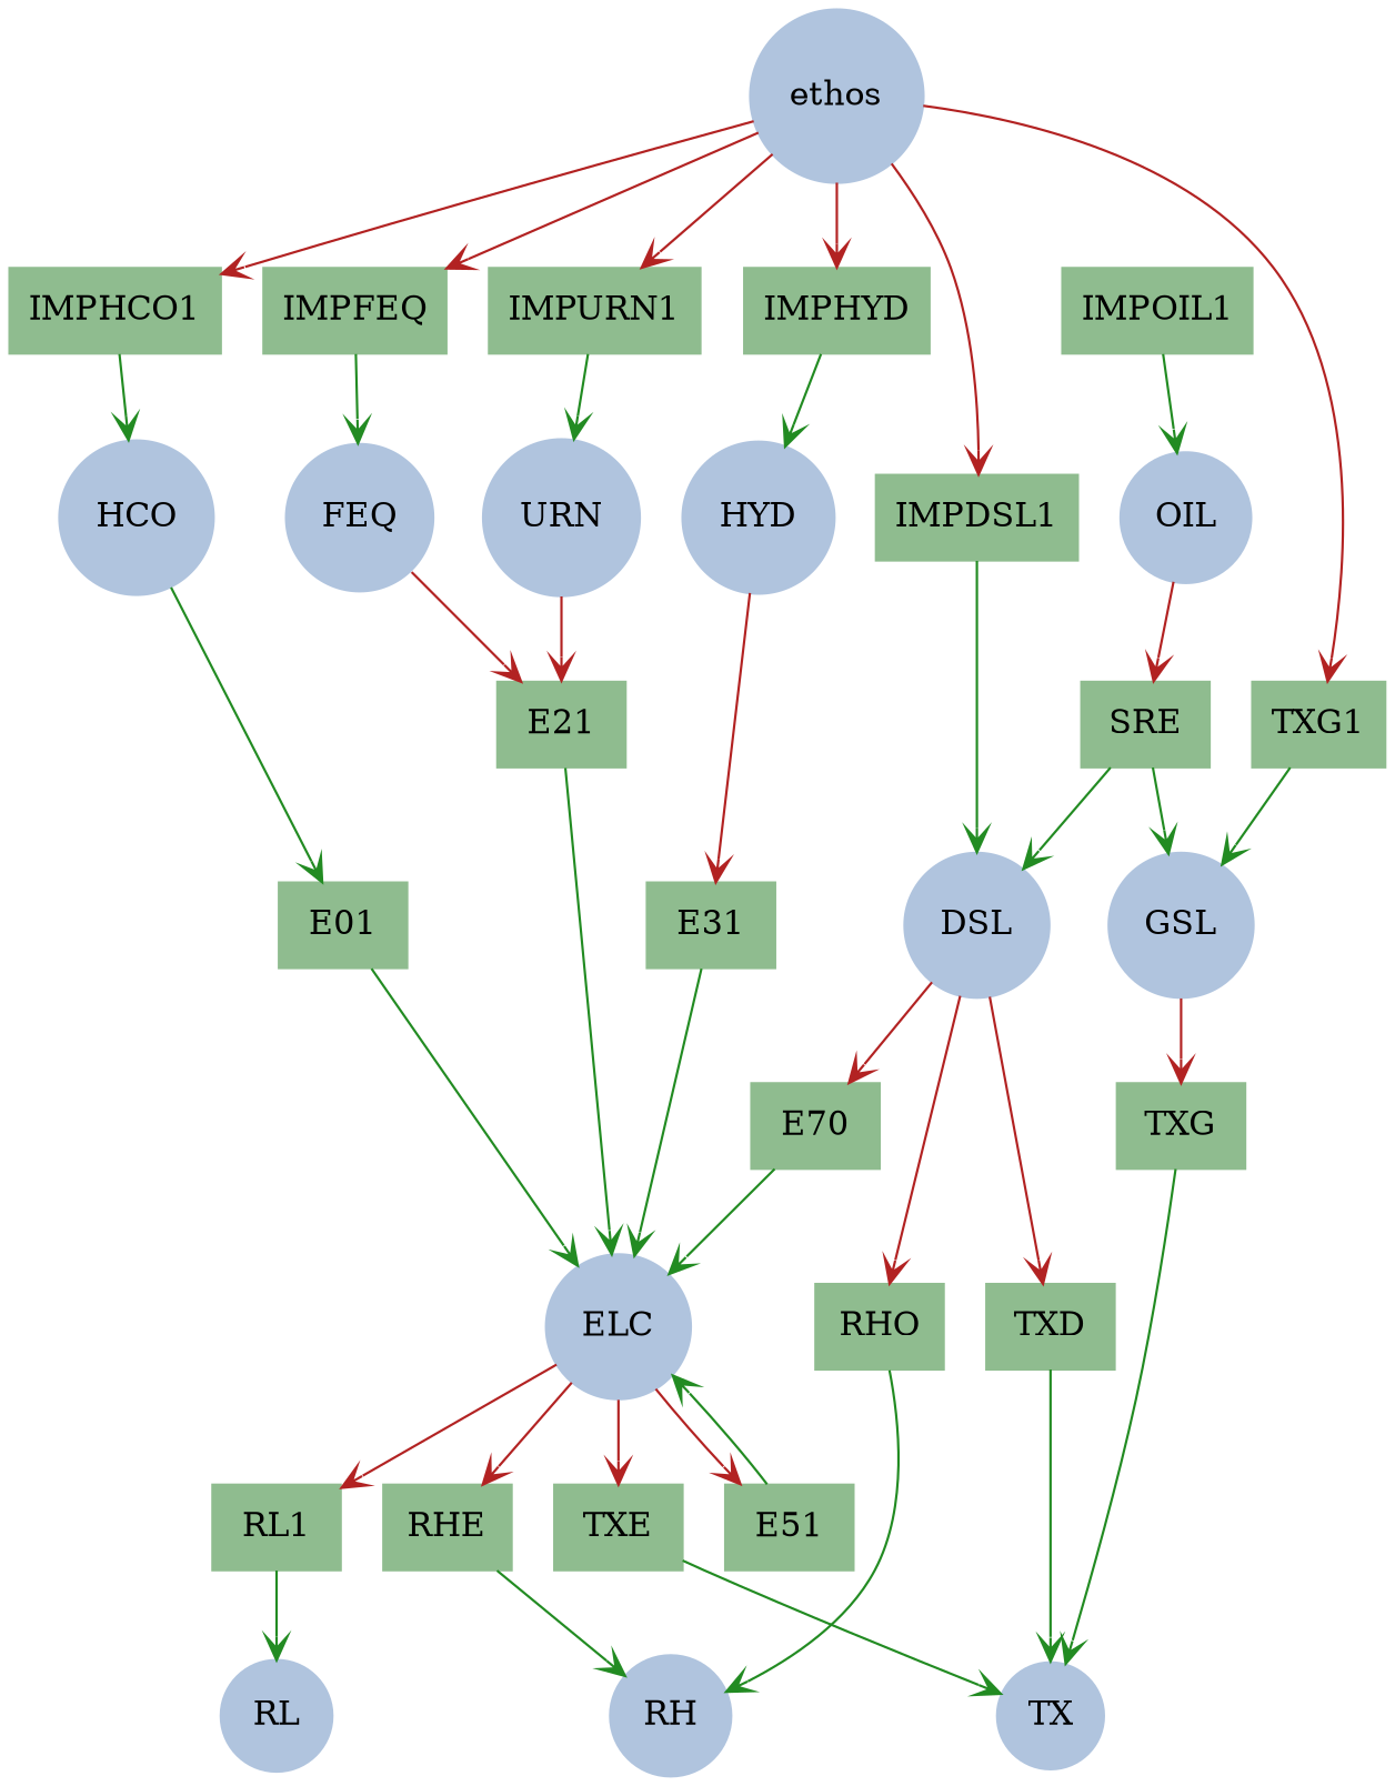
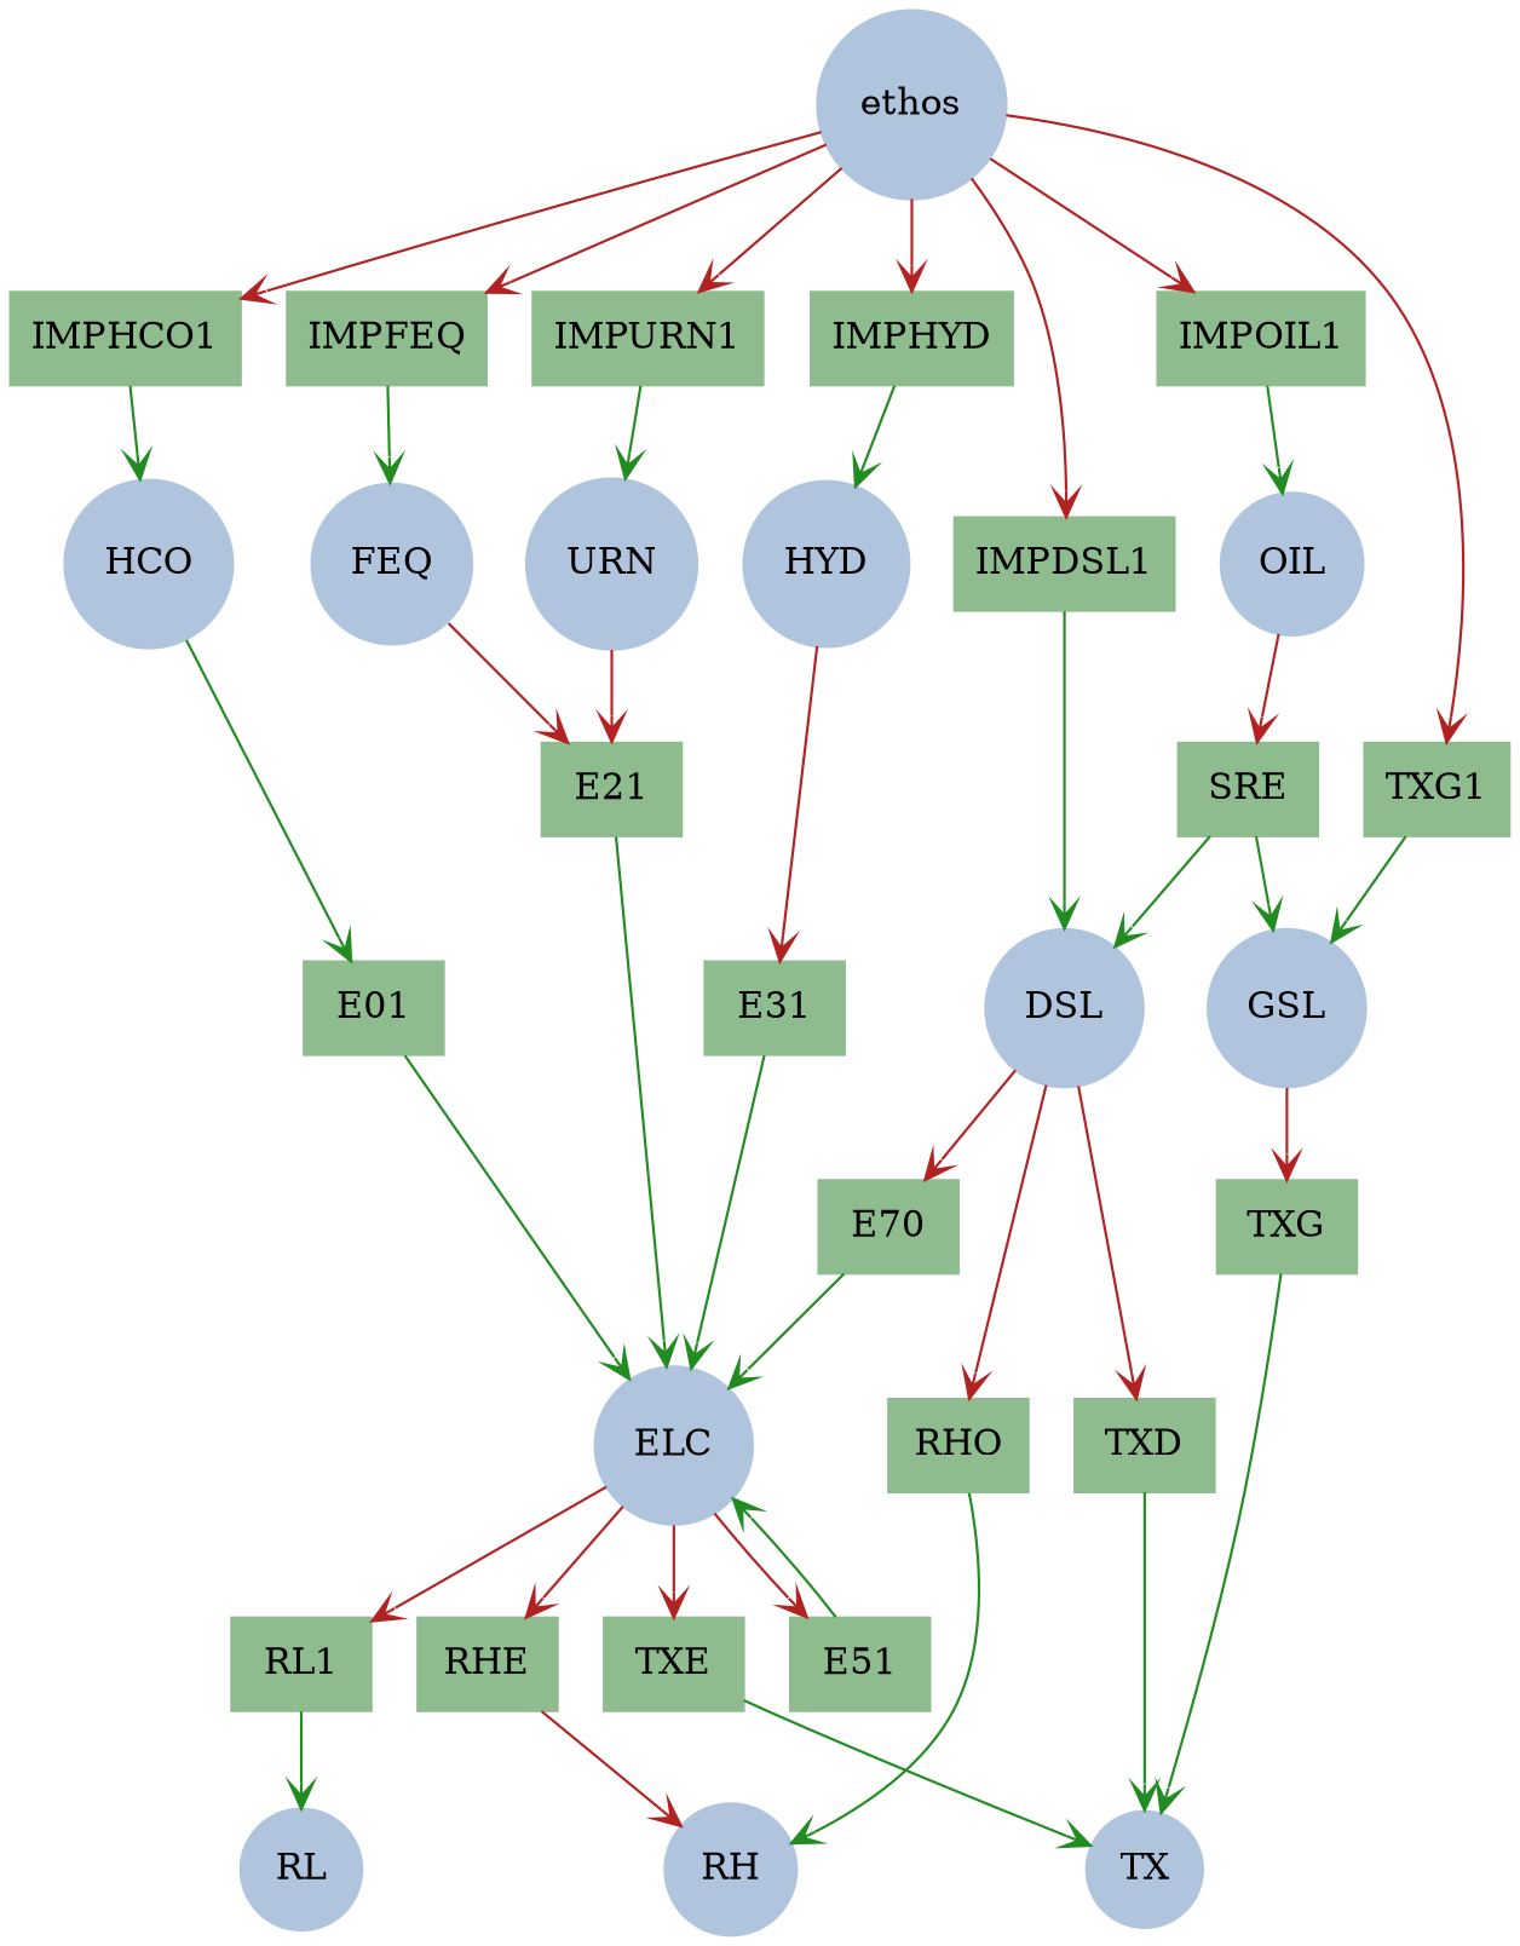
  strict digraph {
    rankdir=TB
    node [color=darkseagreen shape=box style=filled]
    edge [arrowhead=vee color=forestgreen labelfontcolor=lightgreen]
    E01
    E21
    E31
    E51
    E70
    IMPDSL1
    IMPFEQ
    n8 [label=TXG1]
    IMPHCO1
    IMPHYD
    IMPOIL1
    IMPURN1
    RHE
    RHO
    RL1
    SRE
    TXD
    TXE
    TXG
    DSL [color=lightsteelblue shape=circle]
    ELC [color=lightsteelblue shape=circle]
    FEQ [color=lightsteelblue shape=circle]
    GSL [color=lightsteelblue shape=circle]
    HCO [color=lightsteelblue shape=circle]
    HYD [color=lightsteelblue shape=circle]
    OIL [color=lightsteelblue shape=circle]
    RH [color=lightsteelblue shape=circle]
    RL [color=lightsteelblue shape=circle]
    TX [color=lightsteelblue shape=circle]
    URN [color=lightsteelblue shape=circle]
    ethos [color=lightsteelblue shape=circle]
    subgraph sub_1 {
      E01
      E21
      E31
      E51
      E70
      IMPDSL1
      IMPFEQ
      n8
      IMPHCO1
      IMPHYD
      IMPOIL1
      IMPURN1
      RHE
      RHO
      RL1
      SRE
      TXD
      TXE
      TXG
    }
    subgraph sub_2 {
      DSL
      ELC
      FEQ
      GSL
      HCO
      HYD
      OIL
      RH
      RL
      TX
      URN
      ethos
    }
    subgraph sub_3 {
      E01
      E21
      E31
      E51
      E70
      IMPDSL1
      IMPFEQ
      n8
      IMPHCO1
      IMPHYD
      IMPOIL1
      IMPURN1
      RHE
      RHO
      RL1
      SRE
      TXD
      TXE
      TXG
      DSL
      ELC
      FEQ
      GSL
      HCO
      HYD
      OIL
      URN
      ethos
    }
    subgraph sub_4 {
      E01
      E21
      E31
      E51
      E70
      IMPDSL1
      IMPFEQ
      n8
      IMPHCO1
      IMPHYD
      IMPOIL1
      IMPURN1
      RHE
      RHO
      RL1
      SRE
      TXD
      TXE
      TXG
      DSL
      ELC
      FEQ
      GSL
      HCO
      HYD
      OIL
      RH
      RL
      TX
      URN
    }
    E01 -> ELC
    E21 -> ELC
    E31 -> ELC
    E51 -> ELC
    E70 -> ELC
    IMPDSL1 -> DSL
    IMPFEQ -> FEQ
    n8 -> GSL
    IMPHCO1 -> HCO
    IMPHYD -> HYD
    IMPOIL1 -> OIL
    IMPURN1 -> URN
-   RHE -> RH
+   RHE -> RH [color=firebrick]
    RHO -> RH
    RL1 -> RL
    SRE -> DSL
    SRE -> GSL
    TXD -> TX
    TXE -> TX
    TXG -> TX
    DSL -> E70 [color=firebrick]
    DSL -> RHO [color=firebrick]
    DSL -> TXD [color=firebrick]
    ELC -> E51 [color=firebrick]
    ELC -> RHE [color=firebrick]
    ELC -> RL1 [color=firebrick]
    ELC -> TXE [color=firebrick]
    FEQ -> E21 [color=firebrick]
    GSL -> TXG [color=firebrick]
    HCO -> E01
    HYD -> E31 [color=firebrick]
    OIL -> SRE [color=firebrick]
    URN -> E21 [color=firebrick]
    ethos -> IMPDSL1 [color=firebrick]
    ethos -> IMPFEQ [color=firebrick]
    ethos -> n8 [color=firebrick]
    ethos -> IMPHCO1 [color=firebrick]
    ethos -> IMPHYD [color=firebrick]
+   ethos -> IMPOIL1 [color=firebrick]
    ethos -> IMPURN1 [color=firebrick]
  }
